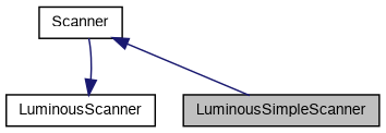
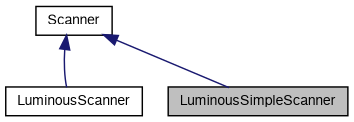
  digraph {
    node [color=black fillcolor=white fontname=FreeSans fontsize=10 shape=record style=filled]
    edge [color=midnightblue dir=back fontname=FreeSans fontsize=10 labelfontname=FreeSans labelfontsize=10 style=solid]
    n1 [fillcolor=grey75 fontcolor=black height=0.2 label=LuminousSimpleScanner width=0.4]
    n2 [height=0.2 label=LuminousScanner width=0.4]
    n3 [height=0.2 label=Scanner width=0.4]
    n3 -> n1
-   n2 -> n3
+   n3 -> n2
  }
